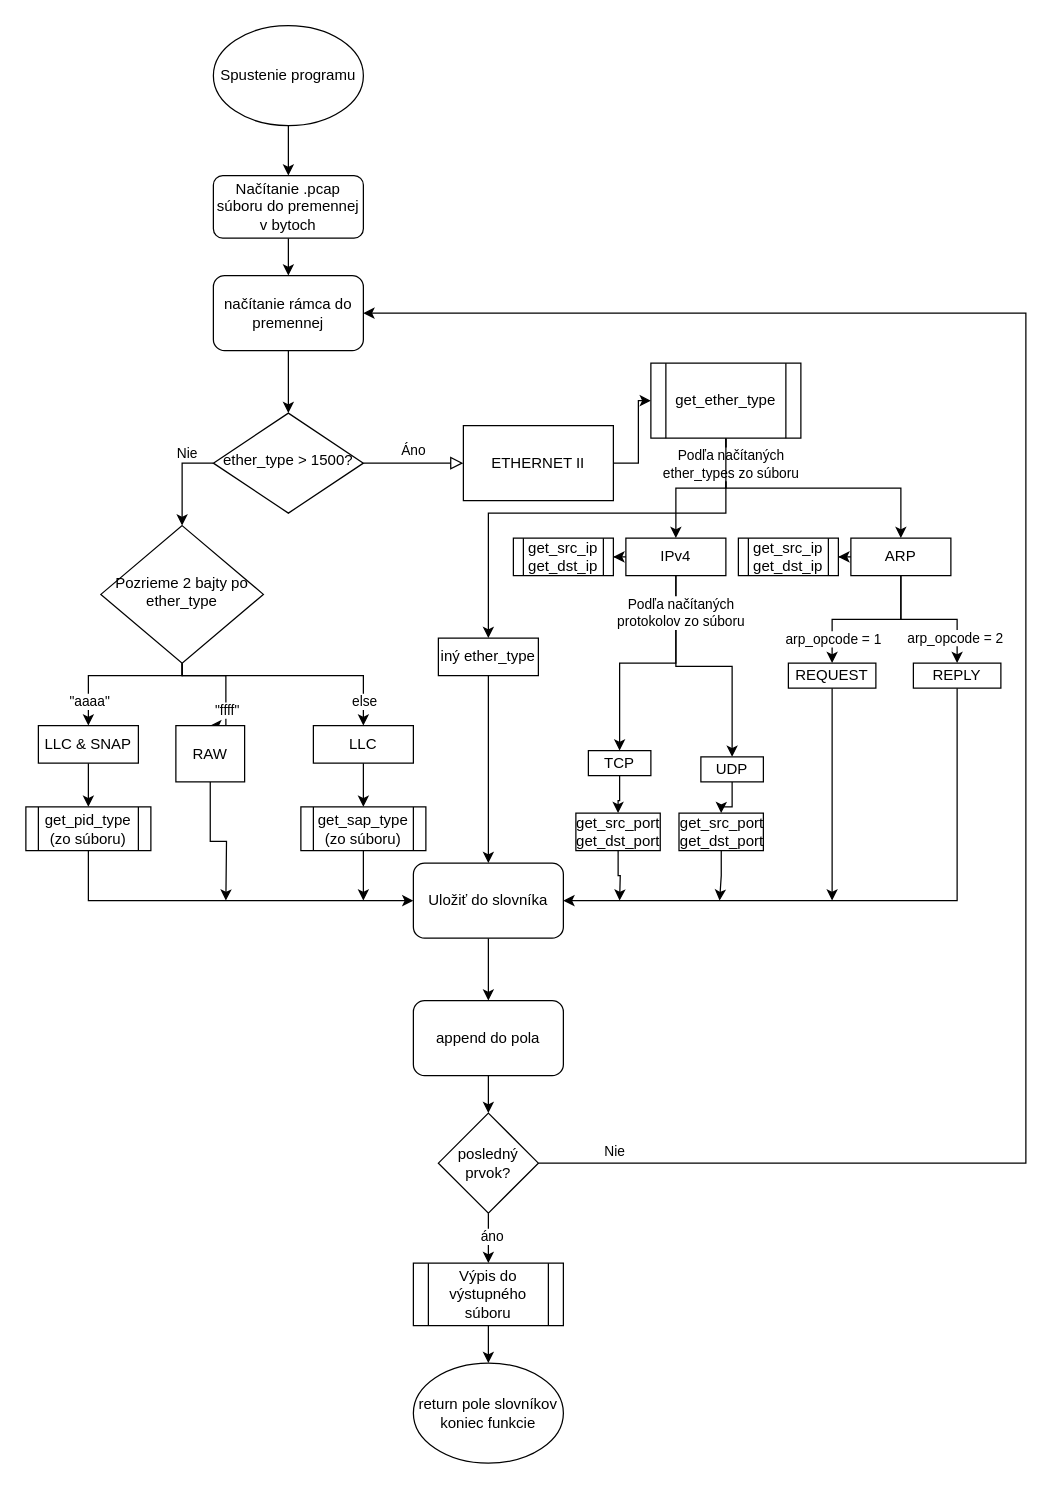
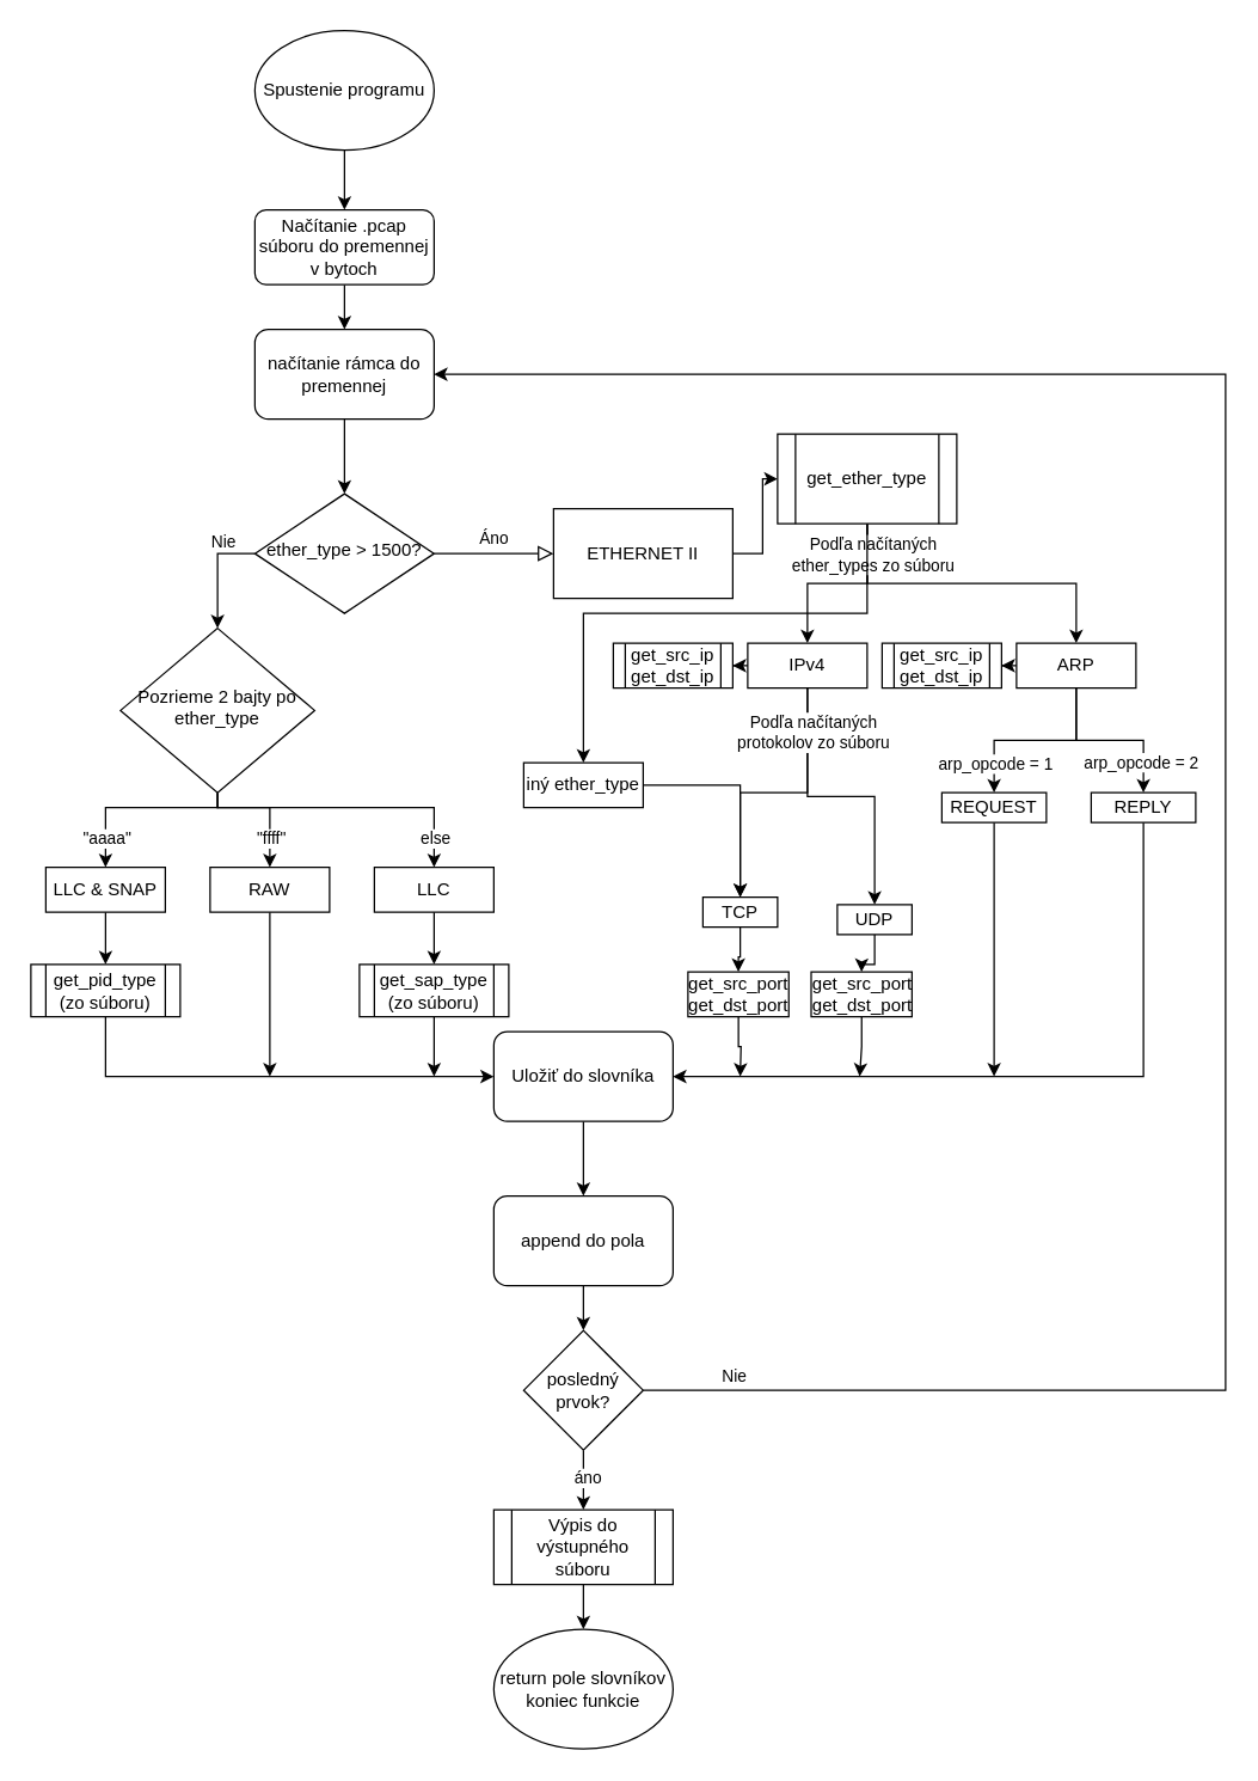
  <mxCell id="0" />
  <mxCell id="1" parent="0" />
  <mxCell id="2" style="edgeStyle=orthogonalEdgeStyle;rounded=0;orthogonalLoop=1;jettySize=auto;html=1;" edge="1" parent="1" source="3" target="11"><mxGeometry relative="1" as="geometry" /></mxCell>
  <mxCell id="3" value="Načítanie .pcap súboru do premennej v bytoch" style="rounded=1;whiteSpace=wrap;html=1;fontSize=12;glass=0;strokeWidth=1;shadow=0;" parent="1" vertex="1"><mxGeometry x="170" y="140" width="120" height="50" as="geometry" /></mxCell>
  <mxCell id="4" value="Áno" style="edgeStyle=orthogonalEdgeStyle;rounded=0;html=1;jettySize=auto;orthogonalLoop=1;fontSize=11;endArrow=block;endFill=0;endSize=8;strokeWidth=1;shadow=0;labelBackgroundColor=none;entryX=0;entryY=0.5;entryDx=0;entryDy=0;" parent="1" source="7" target="20" edge="1"><mxGeometry y="10" relative="1" as="geometry"><mxPoint as="offset" /><mxPoint x="360" y="370" as="targetPoint" /></mxGeometry></mxCell>
  <mxCell id="5" style="edgeStyle=orthogonalEdgeStyle;rounded=0;orthogonalLoop=1;jettySize=auto;html=1;entryX=0.5;entryY=0;entryDx=0;entryDy=0;" edge="1" parent="1" source="7" target="18"><mxGeometry relative="1" as="geometry"><Array as="points"><mxPoint x="145" y="370" /></Array></mxGeometry></mxCell>
  <mxCell id="6" value="Nie" style="edgeLabel;html=1;align=center;verticalAlign=middle;resizable=0;points=[];" vertex="1" connectable="0" parent="5"><mxGeometry x="-0.408" y="-9" relative="1" as="geometry"><mxPoint as="offset" /></mxGeometry></mxCell>
  <mxCell id="7" value="ether_type &amp;gt; 1500?" style="rhombus;whiteSpace=wrap;html=1;shadow=0;fontFamily=Helvetica;fontSize=12;align=center;strokeWidth=1;spacing=6;spacingTop=-4;" parent="1" vertex="1"><mxGeometry x="170" y="330" width="120" height="80" as="geometry" /></mxCell>
  <mxCell id="8" style="edgeStyle=orthogonalEdgeStyle;rounded=0;orthogonalLoop=1;jettySize=auto;html=1;entryX=0.5;entryY=0;entryDx=0;entryDy=0;" edge="1" parent="1" source="9" target="3"><mxGeometry relative="1" as="geometry" /></mxCell>
  <mxCell id="9" value="Spustenie programu" style="ellipse;whiteSpace=wrap;html=1;" vertex="1" parent="1"><mxGeometry x="170" y="20" width="120" height="80" as="geometry" /></mxCell>
  <mxCell id="10" style="edgeStyle=orthogonalEdgeStyle;rounded=0;orthogonalLoop=1;jettySize=auto;html=1;entryX=0.5;entryY=0;entryDx=0;entryDy=0;" edge="1" parent="1" source="11" target="7"><mxGeometry relative="1" as="geometry" /></mxCell>
  <mxCell id="11" value="načítanie rámca do premennej" style="rounded=1;whiteSpace=wrap;html=1;" vertex="1" parent="1"><mxGeometry x="170" y="220" width="120" height="60" as="geometry" /></mxCell>
  <mxCell id="12" style="edgeStyle=orthogonalEdgeStyle;rounded=0;orthogonalLoop=1;jettySize=auto;html=1;entryX=0.5;entryY=0;entryDx=0;entryDy=0;" edge="1" parent="1" source="18" target="46"><mxGeometry relative="1" as="geometry"><Array as="points"><mxPoint x="145" y="540" /><mxPoint x="70" y="540" /></Array></mxGeometry></mxCell>
  <mxCell id="13" value="&quot;aaaa&quot;" style="edgeLabel;html=1;align=center;verticalAlign=middle;resizable=0;points=[];" vertex="1" connectable="0" parent="12"><mxGeometry x="-0.419" y="-8" relative="1" as="geometry"><mxPoint x="-49" y="28" as="offset" /></mxGeometry></mxCell>
  <mxCell id="14" style="edgeStyle=orthogonalEdgeStyle;rounded=0;orthogonalLoop=1;jettySize=auto;html=1;entryX=0.5;entryY=0;entryDx=0;entryDy=0;" edge="1" parent="1" source="18" target="48"><mxGeometry relative="1" as="geometry"><Array as="points"><mxPoint x="145" y="540" /><mxPoint x="180" y="540" /></Array></mxGeometry></mxCell>
  <mxCell id="15" value="&quot;ffff&quot;" style="edgeLabel;html=1;align=center;verticalAlign=middle;resizable=0;points=[];" vertex="1" connectable="0" parent="14"><mxGeometry x="0.241" y="8" relative="1" as="geometry"><mxPoint x="-8" y="12" as="offset" /></mxGeometry></mxCell>
  <mxCell id="16" style="edgeStyle=orthogonalEdgeStyle;rounded=0;orthogonalLoop=1;jettySize=auto;html=1;entryX=0.5;entryY=0;entryDx=0;entryDy=0;" edge="1" parent="1" source="18" target="50"><mxGeometry relative="1" as="geometry"><Array as="points"><mxPoint x="145" y="540" /><mxPoint x="290" y="540" /></Array></mxGeometry></mxCell>
  <mxCell id="17" value="else" style="edgeLabel;html=1;align=center;verticalAlign=middle;resizable=0;points=[];" vertex="1" connectable="0" parent="16"><mxGeometry relative="1" as="geometry"><mxPoint x="57" y="20" as="offset" /></mxGeometry></mxCell>
  <mxCell id="18" value="Pozrieme 2 bajty po ether_type" style="rhombus;whiteSpace=wrap;html=1;shadow=0;fontFamily=Helvetica;fontSize=12;align=center;strokeWidth=1;spacing=6;spacingTop=-4;" vertex="1" parent="1"><mxGeometry x="80" y="420" width="130" height="110" as="geometry" /></mxCell>
  <mxCell id="19" style="edgeStyle=orthogonalEdgeStyle;rounded=0;orthogonalLoop=1;jettySize=auto;html=1;entryX=0;entryY=0.5;entryDx=0;entryDy=0;" edge="1" parent="1" source="20" target="25"><mxGeometry relative="1" as="geometry" /></mxCell>
  <mxCell id="20" value="ETHERNET II" style="rounded=0;whiteSpace=wrap;html=1;" vertex="1" parent="1"><mxGeometry x="370" y="340" width="120" height="60" as="geometry" /></mxCell>
  <mxCell id="21" style="edgeStyle=orthogonalEdgeStyle;rounded=0;orthogonalLoop=1;jettySize=auto;html=1;entryX=0.5;entryY=0;entryDx=0;entryDy=0;exitX=0.5;exitY=1;exitDx=0;exitDy=0;" edge="1" parent="1" source="25" target="36"><mxGeometry relative="1" as="geometry"><mxPoint x="630" y="440" as="sourcePoint" /></mxGeometry></mxCell>
  <mxCell id="22" style="edgeStyle=orthogonalEdgeStyle;rounded=0;orthogonalLoop=1;jettySize=auto;html=1;entryX=0.5;entryY=0;entryDx=0;entryDy=0;" edge="1" parent="1" source="25" target="30"><mxGeometry relative="1" as="geometry" /></mxCell>
  <mxCell id="23" value="Podľa načítaných&lt;br&gt;ether_types zo súboru" style="edgeLabel;html=1;align=center;verticalAlign=middle;resizable=0;points=[];" vertex="1" connectable="0" parent="22"><mxGeometry x="-0.667" y="3" relative="1" as="geometry"><mxPoint as="offset" /></mxGeometry></mxCell>
  <mxCell id="24" style="edgeStyle=orthogonalEdgeStyle;rounded=0;orthogonalLoop=1;jettySize=auto;html=1;entryX=0.5;entryY=0;entryDx=0;entryDy=0;" edge="1" parent="1" source="25" target="72"><mxGeometry relative="1" as="geometry"><mxPoint x="390" y="500" as="targetPoint" /><Array as="points"><mxPoint x="580" y="410" /><mxPoint x="390" y="410" /></Array></mxGeometry></mxCell>
  <mxCell id="25" value="get_ether_type" style="shape=process;whiteSpace=wrap;html=1;backgroundOutline=1;" vertex="1" parent="1"><mxGeometry x="520" y="290" width="120" height="60" as="geometry" /></mxCell>
  <mxCell id="26" style="edgeStyle=orthogonalEdgeStyle;rounded=0;orthogonalLoop=1;jettySize=auto;html=1;entryX=0.5;entryY=0;entryDx=0;entryDy=0;exitX=0.5;exitY=1;exitDx=0;exitDy=0;" edge="1" parent="1" source="30" target="38"><mxGeometry relative="1" as="geometry"><mxPoint x="540" y="540" as="sourcePoint" /></mxGeometry></mxCell>
  <mxCell id="27" style="edgeStyle=orthogonalEdgeStyle;rounded=0;orthogonalLoop=1;jettySize=auto;html=1;entryX=0.5;entryY=0;entryDx=0;entryDy=0;exitX=0.5;exitY=1;exitDx=0;exitDy=0;" edge="1" parent="1" source="30" target="40"><mxGeometry relative="1" as="geometry"><mxPoint x="540" y="530" as="sourcePoint" /></mxGeometry></mxCell>
  <mxCell id="28" value="Podľa načítaných&lt;br&gt;protokolov zo súboru" style="edgeLabel;html=1;align=center;verticalAlign=middle;resizable=0;points=[];" vertex="1" connectable="0" parent="27"><mxGeometry x="-0.741" y="-1" relative="1" as="geometry"><mxPoint x="4" y="4" as="offset" /></mxGeometry></mxCell>
  <mxCell id="29" style="edgeStyle=orthogonalEdgeStyle;rounded=0;orthogonalLoop=1;jettySize=auto;html=1;entryX=1;entryY=0.5;entryDx=0;entryDy=0;" edge="1" parent="1" source="30" target="65"><mxGeometry relative="1" as="geometry" /></mxCell>
  <mxCell id="30" value="IPv4" style="whiteSpace=wrap;html=1;" vertex="1" parent="1"><mxGeometry x="500" y="430" width="80" height="30" as="geometry" /></mxCell>
  <mxCell id="31" style="edgeStyle=orthogonalEdgeStyle;rounded=0;orthogonalLoop=1;jettySize=auto;html=1;entryX=0.5;entryY=0;entryDx=0;entryDy=0;" edge="1" parent="1" source="36" target="42"><mxGeometry relative="1" as="geometry" /></mxCell>
  <mxCell id="32" value="arp_opcode = 1" style="edgeLabel;html=1;align=center;verticalAlign=middle;resizable=0;points=[];" vertex="1" connectable="0" parent="31"><mxGeometry x="0.315" relative="1" as="geometry"><mxPoint x="-8" y="15" as="offset" /></mxGeometry></mxCell>
  <mxCell id="33" style="edgeStyle=orthogonalEdgeStyle;rounded=0;orthogonalLoop=1;jettySize=auto;html=1;entryX=0.5;entryY=0;entryDx=0;entryDy=0;" edge="1" parent="1" source="36" target="44"><mxGeometry relative="1" as="geometry" /></mxCell>
  <mxCell id="34" value="arp_opcode = 2&amp;nbsp;" style="edgeLabel;html=1;align=center;verticalAlign=middle;resizable=0;points=[];" vertex="1" connectable="0" parent="33"><mxGeometry x="0.631" y="-1" relative="1" as="geometry"><mxPoint as="offset" /></mxGeometry></mxCell>
  <mxCell id="35" style="edgeStyle=orthogonalEdgeStyle;rounded=0;orthogonalLoop=1;jettySize=auto;html=1;entryX=1;entryY=0.5;entryDx=0;entryDy=0;" edge="1" parent="1" source="36" target="66"><mxGeometry relative="1" as="geometry" /></mxCell>
  <mxCell id="36" value="ARP" style="whiteSpace=wrap;html=1;" vertex="1" parent="1"><mxGeometry x="680" y="430" width="80" height="30" as="geometry" /></mxCell>
  <mxCell id="37" style="edgeStyle=orthogonalEdgeStyle;rounded=0;orthogonalLoop=1;jettySize=auto;html=1;entryX=0.5;entryY=0;entryDx=0;entryDy=0;" edge="1" parent="1" source="38" target="62"><mxGeometry relative="1" as="geometry" /></mxCell>
  <mxCell id="38" value="TCP" style="whiteSpace=wrap;html=1;" vertex="1" parent="1"><mxGeometry x="470" y="600" width="50" height="20" as="geometry" /></mxCell>
  <mxCell id="39" style="edgeStyle=orthogonalEdgeStyle;rounded=0;orthogonalLoop=1;jettySize=auto;html=1;entryX=0.5;entryY=0;entryDx=0;entryDy=0;" edge="1" parent="1" source="40" target="64"><mxGeometry relative="1" as="geometry" /></mxCell>
  <mxCell id="40" value="UDP" style="whiteSpace=wrap;html=1;" vertex="1" parent="1"><mxGeometry x="560" y="605" width="50" height="20" as="geometry" /></mxCell>
  <mxCell id="41" style="edgeStyle=orthogonalEdgeStyle;rounded=0;orthogonalLoop=1;jettySize=auto;html=1;" edge="1" parent="1" source="42"><mxGeometry relative="1" as="geometry"><mxPoint x="665" y="720" as="targetPoint" /></mxGeometry></mxCell>
  <mxCell id="42" value="REQUEST" style="whiteSpace=wrap;html=1;" vertex="1" parent="1"><mxGeometry x="630" y="530" width="70" height="20" as="geometry" /></mxCell>
  <mxCell id="43" style="edgeStyle=orthogonalEdgeStyle;rounded=0;orthogonalLoop=1;jettySize=auto;html=1;entryX=1;entryY=0.5;entryDx=0;entryDy=0;" edge="1" parent="1" source="44" target="52"><mxGeometry relative="1" as="geometry"><Array as="points"><mxPoint x="765" y="720" /></Array></mxGeometry></mxCell>
  <mxCell id="44" value="REPLY" style="whiteSpace=wrap;html=1;" vertex="1" parent="1"><mxGeometry x="730" y="530" width="70" height="20" as="geometry" /></mxCell>
  <mxCell id="45" style="edgeStyle=orthogonalEdgeStyle;rounded=0;orthogonalLoop=1;jettySize=auto;html=1;entryX=0.5;entryY=0;entryDx=0;entryDy=0;" edge="1" parent="1" source="46" target="68"><mxGeometry relative="1" as="geometry" /></mxCell>
  <mxCell id="46" value="LLC &amp;amp; SNAP" style="whiteSpace=wrap;html=1;" vertex="1" parent="1"><mxGeometry x="30" y="580" width="80" height="30" as="geometry" /></mxCell>
  <mxCell id="47" style="edgeStyle=orthogonalEdgeStyle;rounded=0;orthogonalLoop=1;jettySize=auto;html=1;" edge="1" parent="1" source="48"><mxGeometry relative="1" as="geometry"><mxPoint x="180" y="720" as="targetPoint" /></mxGeometry></mxCell>
- <mxCell id="48" value="RAW" style="whiteSpace=wrap;html=1;" vertex="1" parent="1"><mxGeometry x="140" y="580" width="55" height="45" as="geometry" /></mxCell>
+ <mxCell id="48" value="RAW" style="whiteSpace=wrap;html=1;" vertex="1" parent="1"><mxGeometry x="140" y="580" width="80" height="30" as="geometry" /></mxCell>
  <mxCell id="49" style="edgeStyle=orthogonalEdgeStyle;rounded=0;orthogonalLoop=1;jettySize=auto;html=1;entryX=0.5;entryY=0;entryDx=0;entryDy=0;" edge="1" parent="1" source="50" target="70"><mxGeometry relative="1" as="geometry" /></mxCell>
  <mxCell id="50" value="LLC" style="whiteSpace=wrap;html=1;" vertex="1" parent="1"><mxGeometry x="250" y="580" width="80" height="30" as="geometry" /></mxCell>
  <mxCell id="51" style="edgeStyle=orthogonalEdgeStyle;rounded=0;orthogonalLoop=1;jettySize=auto;html=1;entryX=0.5;entryY=0;entryDx=0;entryDy=0;" edge="1" parent="1" source="52" target="54"><mxGeometry relative="1" as="geometry" /></mxCell>
  <mxCell id="52" value="Uložiť do slovníka" style="rounded=1;whiteSpace=wrap;html=1;" vertex="1" parent="1"><mxGeometry x="330" y="690" width="120" height="60" as="geometry" /></mxCell>
  <mxCell id="53" style="edgeStyle=orthogonalEdgeStyle;rounded=0;orthogonalLoop=1;jettySize=auto;html=1;entryX=0.5;entryY=0;entryDx=0;entryDy=0;" edge="1" parent="1" source="54" target="59"><mxGeometry relative="1" as="geometry" /></mxCell>
  <mxCell id="54" value="append do pola" style="rounded=1;whiteSpace=wrap;html=1;" vertex="1" parent="1"><mxGeometry x="330" y="800" width="120" height="60" as="geometry" /></mxCell>
  <mxCell id="55" style="edgeStyle=orthogonalEdgeStyle;rounded=0;orthogonalLoop=1;jettySize=auto;html=1;entryX=0.5;entryY=0;entryDx=0;entryDy=0;" edge="1" parent="1" source="59" target="74"><mxGeometry relative="1" as="geometry"><mxPoint x="390" y="1000" as="targetPoint" /></mxGeometry></mxCell>
  <mxCell id="56" value="áno" style="edgeLabel;html=1;align=center;verticalAlign=middle;resizable=0;points=[];" vertex="1" connectable="0" parent="55"><mxGeometry x="-0.088" y="2" relative="1" as="geometry"><mxPoint as="offset" /></mxGeometry></mxCell>
  <mxCell id="57" style="edgeStyle=orthogonalEdgeStyle;rounded=0;orthogonalLoop=1;jettySize=auto;html=1;entryX=1;entryY=0.5;entryDx=0;entryDy=0;" edge="1" parent="1" source="59" target="11"><mxGeometry relative="1" as="geometry"><Array as="points"><mxPoint x="820" y="930" /><mxPoint x="820" y="250" /></Array></mxGeometry></mxCell>
  <mxCell id="58" value="Nie" style="edgeLabel;html=1;align=center;verticalAlign=middle;resizable=0;points=[];" vertex="1" connectable="0" parent="57"><mxGeometry x="-0.899" y="-2" relative="1" as="geometry"><mxPoint x="-21" y="-12" as="offset" /></mxGeometry></mxCell>
  <mxCell id="59" value="posledný prvok?" style="rhombus;whiteSpace=wrap;html=1;" vertex="1" parent="1"><mxGeometry x="350" y="890" width="80" height="80" as="geometry" /></mxCell>
  <mxCell id="60" value="return pole slovníkov&lt;br&gt;koniec funkcie" style="ellipse;whiteSpace=wrap;html=1;" vertex="1" parent="1"><mxGeometry x="330" y="1090" width="120" height="80" as="geometry" /></mxCell>
  <mxCell id="61" style="edgeStyle=orthogonalEdgeStyle;rounded=0;orthogonalLoop=1;jettySize=auto;html=1;" edge="1" parent="1" source="62"><mxGeometry relative="1" as="geometry"><mxPoint x="495" y="720" as="targetPoint" /></mxGeometry></mxCell>
  <mxCell id="62" value="get_src_port&lt;br&gt;get_dst_port" style="whiteSpace=wrap;html=1;" vertex="1" parent="1"><mxGeometry x="460" y="650" width="67.5" height="30" as="geometry" /></mxCell>
  <mxCell id="63" style="edgeStyle=orthogonalEdgeStyle;rounded=0;orthogonalLoop=1;jettySize=auto;html=1;" edge="1" parent="1" source="64"><mxGeometry relative="1" as="geometry"><mxPoint x="575" y="720" as="targetPoint" /></mxGeometry></mxCell>
  <mxCell id="64" value="get_src_port&lt;br&gt;get_dst_port" style="whiteSpace=wrap;html=1;" vertex="1" parent="1"><mxGeometry x="542.5" y="650" width="67.5" height="30" as="geometry" /></mxCell>
  <mxCell id="65" value="get_src_ip&lt;br&gt;get_dst_ip" style="shape=process;whiteSpace=wrap;html=1;backgroundOutline=1;" vertex="1" parent="1"><mxGeometry x="410" y="430" width="80" height="30" as="geometry" /></mxCell>
  <mxCell id="66" value="get_src_ip&lt;br&gt;get_dst_ip" style="shape=process;whiteSpace=wrap;html=1;backgroundOutline=1;" vertex="1" parent="1"><mxGeometry x="590" y="430" width="80" height="30" as="geometry" /></mxCell>
  <mxCell id="67" style="edgeStyle=orthogonalEdgeStyle;rounded=0;orthogonalLoop=1;jettySize=auto;html=1;entryX=0;entryY=0.5;entryDx=0;entryDy=0;" edge="1" parent="1" source="68" target="52"><mxGeometry relative="1" as="geometry"><Array as="points"><mxPoint x="70" y="720" /></Array></mxGeometry></mxCell>
  <mxCell id="68" value="get_pid_type&lt;br&gt;(zo súboru)" style="shape=process;whiteSpace=wrap;html=1;backgroundOutline=1;" vertex="1" parent="1"><mxGeometry y="645" width="100" height="35" as="geometry" x="20" /></mxCell>
  <mxCell id="69" style="edgeStyle=orthogonalEdgeStyle;rounded=0;orthogonalLoop=1;jettySize=auto;html=1;" edge="1" parent="1" source="70"><mxGeometry relative="1" as="geometry"><mxPoint x="290" y="720" as="targetPoint" /></mxGeometry></mxCell>
  <mxCell id="70" value="get_sap_type&lt;br&gt;(zo súboru)" style="shape=process;whiteSpace=wrap;html=1;backgroundOutline=1;" vertex="1" parent="1"><mxGeometry x="240" y="645" width="100" height="35" as="geometry" /></mxCell>
- <mxCell id="71" style="edgeStyle=orthogonalEdgeStyle;rounded=0;orthogonalLoop=1;jettySize=auto;html=1;entryX=0.5;entryY=0;entryDx=0;entryDy=0;" edge="1" parent="1" source="72" target="52"><mxGeometry relative="1" as="geometry" /></mxCell>
+ <mxCell id="71" style="edgeStyle=orthogonalEdgeStyle;rounded=0;orthogonalLoop=1;jettySize=auto;html=1;" edge="1" parent="1" source="72" target="38"><mxGeometry relative="1" as="geometry" /></mxCell>
  <mxCell id="72" value="iný ether_type" style="whiteSpace=wrap;html=1;" vertex="1" parent="1"><mxGeometry x="350" y="510" width="80" height="30" as="geometry" /></mxCell>
  <mxCell id="73" style="edgeStyle=orthogonalEdgeStyle;rounded=0;orthogonalLoop=1;jettySize=auto;html=1;entryX=0.5;entryY=0;entryDx=0;entryDy=0;" edge="1" parent="1" source="74" target="60"><mxGeometry relative="1" as="geometry" /></mxCell>
  <mxCell id="74" value="Výpis do výstupného súboru" style="shape=process;whiteSpace=wrap;html=1;backgroundOutline=1;" vertex="1" parent="1"><mxGeometry x="330" y="1010" width="120" height="50" as="geometry" /></mxCell>
